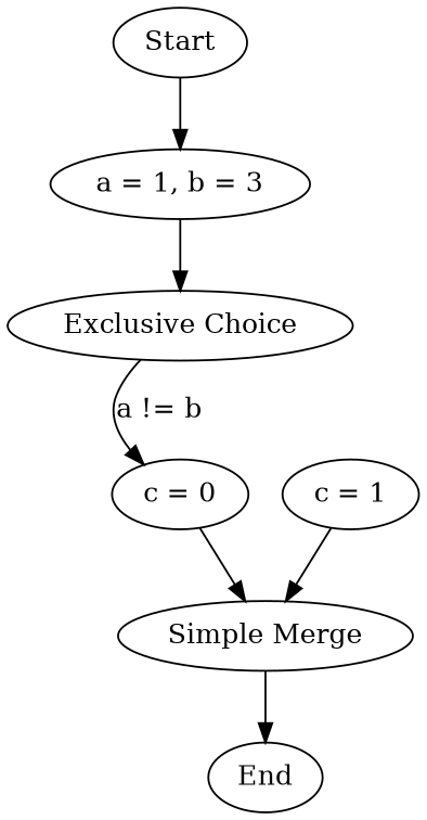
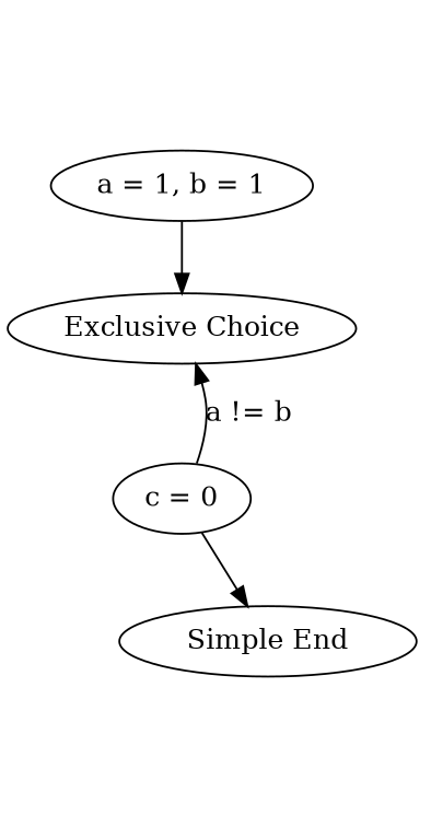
  digraph {
-   n1 [label=Start]
-   n2 [label="a = 1, b = 3"]
+   n2 [label="a = 1, b = 1"]
    n3 [label="Exclusive Choice"]
    n4 [label="c = 0"]
-   n5 [label="c = 1"]
-   n6 [label="Simple Merge"]
-   n7 [label=End]
-   n1 -> n2
+   n6 [label="Simple End"]
    n2 -> n3
-   n3 -> n4 [label="a != b"]
+   n4 -> n3 [label="a != b"]
    n4 -> n6
-   n5 -> n6
-   n6 -> n7
  }
